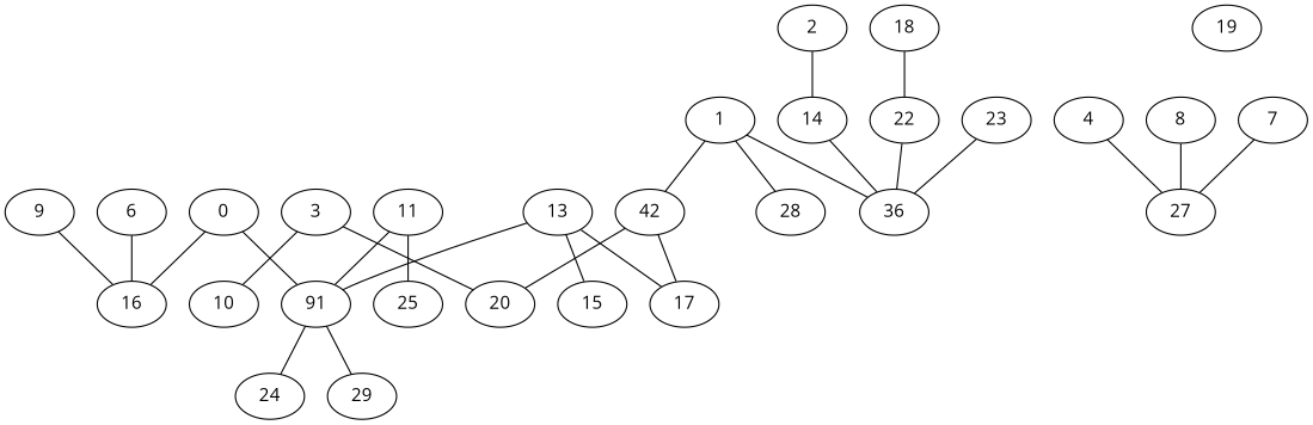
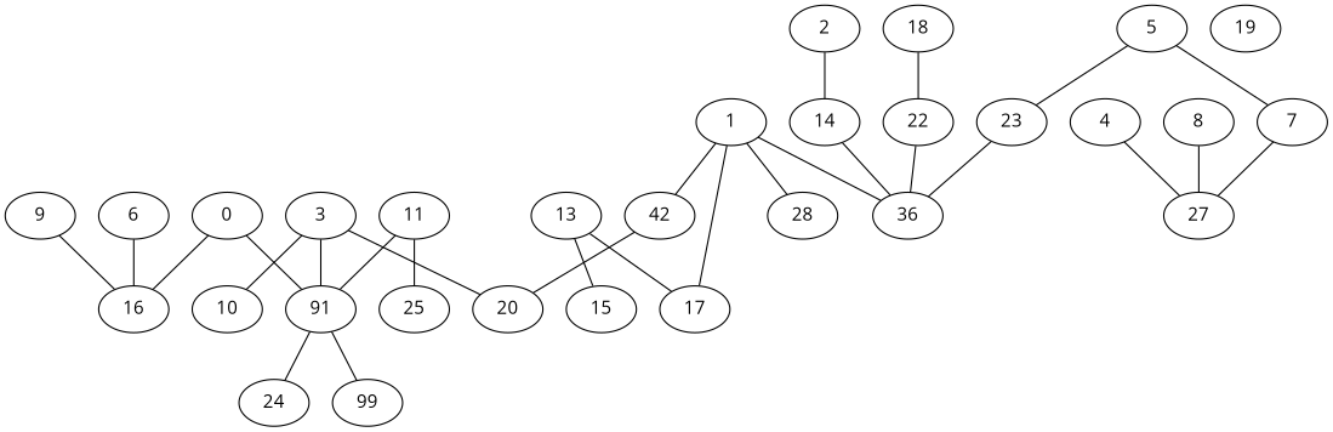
  graph {
    fontname="Open Sans"
    node [fontname="Open Sans"]
    edge [fontname="Open Sans"]
    0 [Label="0 (0.00)"]
    16 [Label="16 (0.00)"]
    n3 [Label="21 (0.00)" label=91]
    24 [Label="24 (0.00)"]
-   29 [Label="29 (0.00)"]
+   29 [Label="29 (0.00)" label=99]
    1 [Label="1 (0.00)"]
    n7 [Label="12 (0.00)" label=42]
    17 [Label="17 (0.00)"]
    n9 [Label="26 (0.00)" label=36]
    28 [Label="28 (0.00)"]
    20 [Label="20 (0.00)"]
    2 [Label="2 (0.00)"]
    14 [Label="14 (0.00)"]
    3 [Label="3 (0.00)"]
    10 [Label="10 (0.00)"]
    4 [Label="4 (0.00)"]
    27 [Label="27 (0.00)"]
+   5 [Label="5 (0.00)"]
    7 [Label="7 (0.00)"]
    23 [Label="23 (0.00)"]
    6 [Label="6 (0.00)"]
    8 [Label="8 (0.00)"]
    9 [Label="9 (0.00)"]
    11 [Label="11 (0.00)"]
    25 [Label="25 (0.00)"]
    13 [Label="13 (0.00)"]
    15 [Label="15 (0.00)"]
    18 [Label="18 (0.00)"]
    22 [Label="22 (0.00)"]
    19 [Label="19 (0.00)"]
    0 -- 16 [Label=87.97]
    0 -- n3 [Label=464.31]
    n3 -- 24 [Label=300.09]
    n3 -- 29 [Label=151.60]
    1 -- n7 [Label=128.22]
-   n7 -- 17 [Label=207.84]
+   1 -- 17 [Label=207.84]
    1 -- n9 [Label=159.22]
    1 -- 28 [Label=432.28]
    n7 -- 20 [Label=374.47]
    2 -- 14 [Label=461.16]
    14 -- n9 [Label=164.74]
    3 -- 20 [Label=110.31]
    3 -- 10 [Label=35.12]
    4 -- 27 [Label=257.08]
+   5 -- 7 [Label=273.02]
+   5 -- 23 [Label=170.67]
    7 -- 27 [Label=390.75]
    23 -- n9 [Label=305.05]
    6 -- 16 [Label=522.21]
    8 -- 27 [Label=328.54]
    9 -- 16 [Label=590.80]
    11 -- n3 [Label=341.18]
    11 -- 25 [Label=422.71]
-   13 -- n3 [Label=175.84]
+   3 -- n3 [Label=175.84]
    13 -- 17 [Label=226.98]
    13 -- 15 [Label=179.10]
    18 -- 22 [Label=350.60]
    22 -- n9 [Label=18.47]
  }
